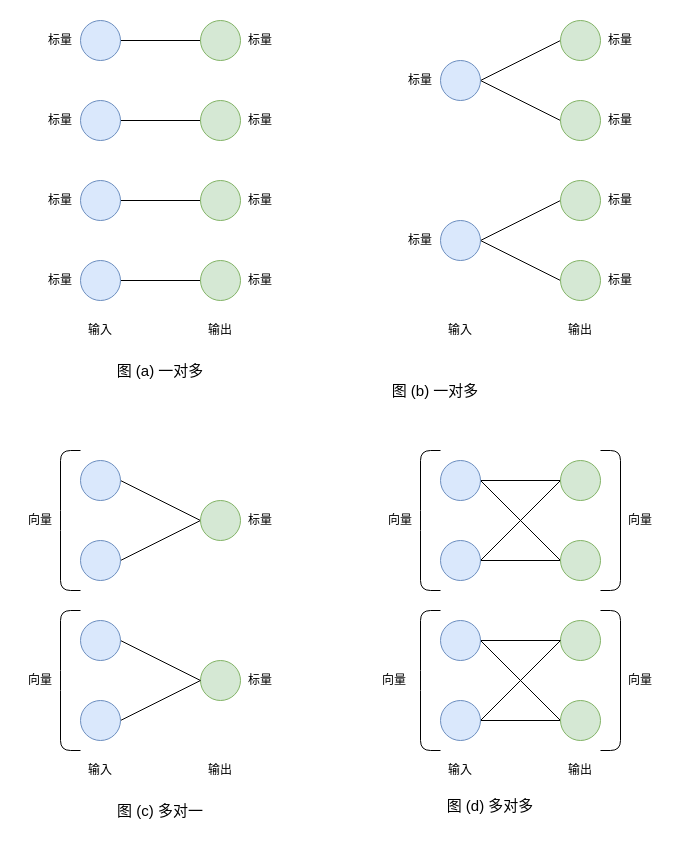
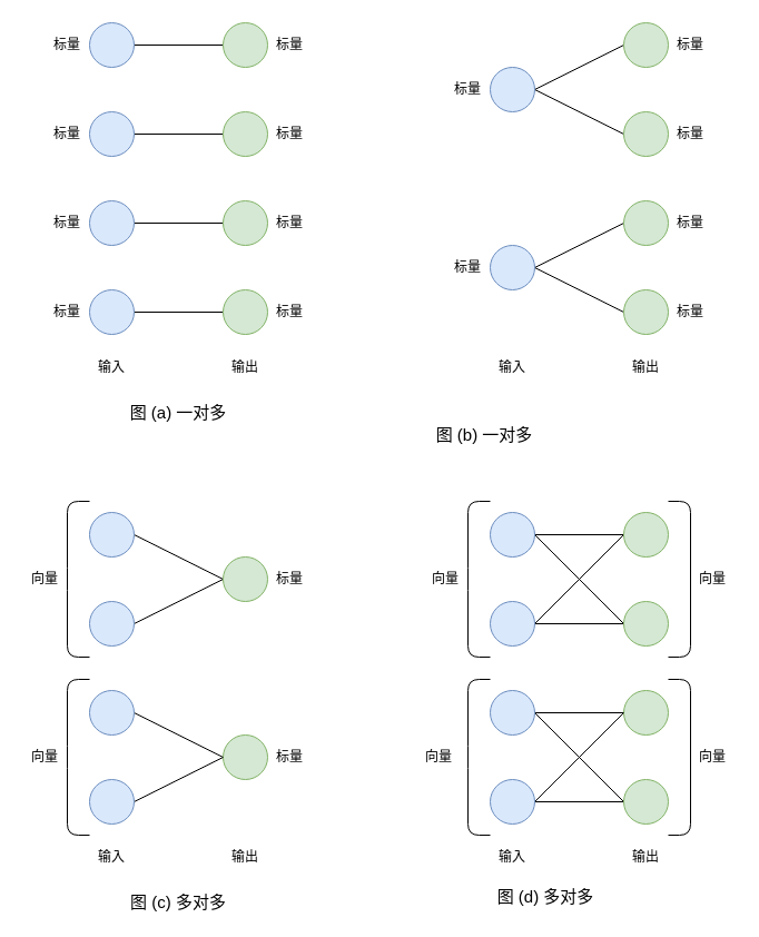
  <mxCell id="0" />
  <mxCell id="1" parent="0" />
  <mxCell id="2" style="edgeStyle=none;rounded=0;orthogonalLoop=1;jettySize=auto;html=1;exitX=1;exitY=0.5;exitDx=0;exitDy=0;entryX=0;entryY=0.5;entryDx=0;entryDy=0;endArrow=none;endFill=0;" edge="1" parent="1" source="3" target="8"><mxGeometry relative="1" as="geometry" /></mxCell>
  <mxCell id="3" value="" style="ellipse;whiteSpace=wrap;html=1;aspect=fixed;fillColor=#dae8fc;strokeColor=#6c8ebf;" vertex="1" parent="1"><mxGeometry x="80" y="20" width="40" height="40" as="geometry" /></mxCell>
  <mxCell id="4" style="edgeStyle=none;rounded=0;orthogonalLoop=1;jettySize=auto;html=1;exitX=1;exitY=0.5;exitDx=0;exitDy=0;entryX=0;entryY=0.5;entryDx=0;entryDy=0;endArrow=none;endFill=0;" edge="1" parent="1" source="5" target="9"><mxGeometry relative="1" as="geometry" /></mxCell>
  <mxCell id="5" value="" style="ellipse;whiteSpace=wrap;html=1;aspect=fixed;fillColor=#dae8fc;strokeColor=#6c8ebf;" vertex="1" parent="1"><mxGeometry x="80" y="100" width="40" height="40" as="geometry" /></mxCell>
  <mxCell id="6" style="edgeStyle=none;rounded=0;orthogonalLoop=1;jettySize=auto;html=1;exitX=1;exitY=0.5;exitDx=0;exitDy=0;entryX=0;entryY=0.5;entryDx=0;entryDy=0;endArrow=none;endFill=0;" edge="1" parent="1" source="7" target="10"><mxGeometry relative="1" as="geometry" /></mxCell>
  <mxCell id="7" value="" style="ellipse;whiteSpace=wrap;html=1;aspect=fixed;fillColor=#dae8fc;strokeColor=#6c8ebf;" vertex="1" parent="1"><mxGeometry x="80" y="180" width="40" height="40" as="geometry" /></mxCell>
  <mxCell id="8" value="" style="ellipse;whiteSpace=wrap;html=1;aspect=fixed;fillColor=#d5e8d4;strokeColor=#82b366;" vertex="1" parent="1"><mxGeometry x="200" y="20" width="40" height="40" as="geometry" /></mxCell>
  <mxCell id="9" value="" style="ellipse;whiteSpace=wrap;html=1;aspect=fixed;fillColor=#d5e8d4;strokeColor=#82b366;" vertex="1" parent="1"><mxGeometry x="200" y="100" width="40" height="40" as="geometry" /></mxCell>
  <mxCell id="10" value="" style="ellipse;whiteSpace=wrap;html=1;aspect=fixed;fillColor=#d5e8d4;strokeColor=#82b366;" vertex="1" parent="1"><mxGeometry x="200" y="180" width="40" height="40" as="geometry" /></mxCell>
  <mxCell id="11" style="edgeStyle=none;rounded=0;orthogonalLoop=1;jettySize=auto;html=1;exitX=1;exitY=0.5;exitDx=0;exitDy=0;entryX=0;entryY=0.5;entryDx=0;entryDy=0;endArrow=none;endFill=0;" edge="1" parent="1" source="12" target="13"><mxGeometry relative="1" as="geometry" /></mxCell>
  <mxCell id="12" value="" style="ellipse;whiteSpace=wrap;html=1;aspect=fixed;fillColor=#dae8fc;strokeColor=#6c8ebf;" vertex="1" parent="1"><mxGeometry x="80" y="260" width="40" height="40" as="geometry" /></mxCell>
  <mxCell id="13" value="" style="ellipse;whiteSpace=wrap;html=1;aspect=fixed;fillColor=#d5e8d4;strokeColor=#82b366;" vertex="1" parent="1"><mxGeometry x="200" y="260" width="40" height="40" as="geometry" /></mxCell>
  <mxCell id="14" style="edgeStyle=none;rounded=0;orthogonalLoop=1;jettySize=auto;html=1;exitX=1;exitY=0.5;exitDx=0;exitDy=0;entryX=0;entryY=0.5;entryDx=0;entryDy=0;endArrow=none;endFill=0;" edge="1" parent="1" source="16" target="20"><mxGeometry relative="1" as="geometry" /></mxCell>
  <mxCell id="15" style="edgeStyle=none;rounded=0;orthogonalLoop=1;jettySize=auto;html=1;exitX=1;exitY=0.5;exitDx=0;exitDy=0;entryX=0;entryY=0.5;entryDx=0;entryDy=0;endArrow=none;endFill=0;" edge="1" parent="1" source="16" target="21"><mxGeometry relative="1" as="geometry" /></mxCell>
  <mxCell id="16" value="" style="ellipse;whiteSpace=wrap;html=1;aspect=fixed;fillColor=#dae8fc;strokeColor=#6c8ebf;" vertex="1" parent="1"><mxGeometry x="440" y="60" width="40" height="40" as="geometry" /></mxCell>
  <mxCell id="17" style="edgeStyle=none;rounded=0;orthogonalLoop=1;jettySize=auto;html=1;exitX=1;exitY=0.5;exitDx=0;exitDy=0;entryX=0;entryY=0.5;entryDx=0;entryDy=0;endArrow=none;endFill=0;" edge="1" parent="1" source="19" target="22"><mxGeometry relative="1" as="geometry" /></mxCell>
  <mxCell id="18" style="edgeStyle=none;rounded=0;orthogonalLoop=1;jettySize=auto;html=1;exitX=1;exitY=0.5;exitDx=0;exitDy=0;entryX=0;entryY=0.5;entryDx=0;entryDy=0;endArrow=none;endFill=0;" edge="1" parent="1" source="19" target="23"><mxGeometry relative="1" as="geometry" /></mxCell>
  <mxCell id="19" value="" style="ellipse;whiteSpace=wrap;html=1;aspect=fixed;fillColor=#dae8fc;strokeColor=#6c8ebf;" vertex="1" parent="1"><mxGeometry x="440" y="220" width="40" height="40" as="geometry" /></mxCell>
  <mxCell id="20" value="" style="ellipse;whiteSpace=wrap;html=1;aspect=fixed;fillColor=#d5e8d4;strokeColor=#82b366;" vertex="1" parent="1"><mxGeometry x="560" y="20" width="40" height="40" as="geometry" /></mxCell>
  <mxCell id="21" value="" style="ellipse;whiteSpace=wrap;html=1;aspect=fixed;fillColor=#d5e8d4;strokeColor=#82b366;" vertex="1" parent="1"><mxGeometry x="560" y="100" width="40" height="40" as="geometry" /></mxCell>
  <mxCell id="22" value="" style="ellipse;whiteSpace=wrap;html=1;aspect=fixed;fillColor=#d5e8d4;strokeColor=#82b366;" vertex="1" parent="1"><mxGeometry x="560" y="180" width="40" height="40" as="geometry" /></mxCell>
  <mxCell id="23" value="" style="ellipse;whiteSpace=wrap;html=1;aspect=fixed;fillColor=#d5e8d4;strokeColor=#82b366;" vertex="1" parent="1"><mxGeometry x="560" y="260" width="40" height="40" as="geometry" /></mxCell>
  <mxCell id="24" style="edgeStyle=none;rounded=0;orthogonalLoop=1;jettySize=auto;html=1;exitX=1;exitY=0.5;exitDx=0;exitDy=0;entryX=0;entryY=0.5;entryDx=0;entryDy=0;endArrow=none;endFill=0;" edge="1" parent="1" source="25" target="30"><mxGeometry relative="1" as="geometry" /></mxCell>
  <mxCell id="25" value="" style="ellipse;whiteSpace=wrap;html=1;aspect=fixed;fillColor=#dae8fc;strokeColor=#6c8ebf;" vertex="1" parent="1"><mxGeometry x="80" y="460" width="40" height="40" as="geometry" /></mxCell>
  <mxCell id="26" style="edgeStyle=none;rounded=0;orthogonalLoop=1;jettySize=auto;html=1;exitX=1;exitY=0.5;exitDx=0;exitDy=0;entryX=0;entryY=0.5;entryDx=0;entryDy=0;endArrow=none;endFill=0;" edge="1" parent="1" source="27" target="30"><mxGeometry relative="1" as="geometry" /></mxCell>
  <mxCell id="27" value="" style="ellipse;whiteSpace=wrap;html=1;aspect=fixed;fillColor=#dae8fc;strokeColor=#6c8ebf;" vertex="1" parent="1"><mxGeometry x="80" y="540" width="40" height="40" as="geometry" /></mxCell>
  <mxCell id="28" style="edgeStyle=none;rounded=0;orthogonalLoop=1;jettySize=auto;html=1;exitX=1;exitY=0.5;exitDx=0;exitDy=0;entryX=0;entryY=0.5;entryDx=0;entryDy=0;endArrow=none;endFill=0;" edge="1" parent="1" source="29" target="31"><mxGeometry relative="1" as="geometry" /></mxCell>
  <mxCell id="29" value="" style="ellipse;whiteSpace=wrap;html=1;aspect=fixed;fillColor=#dae8fc;strokeColor=#6c8ebf;" vertex="1" parent="1"><mxGeometry x="80" y="620" width="40" height="40" as="geometry" /></mxCell>
  <mxCell id="30" value="" style="ellipse;whiteSpace=wrap;html=1;aspect=fixed;fillColor=#d5e8d4;strokeColor=#82b366;" vertex="1" parent="1"><mxGeometry x="200" y="500" width="40" height="40" as="geometry" /></mxCell>
  <mxCell id="31" value="" style="ellipse;whiteSpace=wrap;html=1;aspect=fixed;fillColor=#d5e8d4;strokeColor=#82b366;" vertex="1" parent="1"><mxGeometry x="200" y="660" width="40" height="40" as="geometry" /></mxCell>
  <mxCell id="32" style="edgeStyle=none;rounded=0;orthogonalLoop=1;jettySize=auto;html=1;exitX=1;exitY=0.5;exitDx=0;exitDy=0;entryX=0;entryY=0.5;entryDx=0;entryDy=0;endArrow=none;endFill=0;" edge="1" parent="1" source="33" target="31"><mxGeometry relative="1" as="geometry" /></mxCell>
  <mxCell id="33" value="" style="ellipse;whiteSpace=wrap;html=1;aspect=fixed;fillColor=#dae8fc;strokeColor=#6c8ebf;" vertex="1" parent="1"><mxGeometry x="80" y="700" width="40" height="40" as="geometry" /></mxCell>
  <mxCell id="34" style="edgeStyle=none;rounded=0;orthogonalLoop=1;jettySize=auto;html=1;exitX=1;exitY=0.5;exitDx=0;exitDy=0;entryX=0;entryY=0.5;entryDx=0;entryDy=0;endArrow=none;endFill=0;" edge="1" parent="1" source="36" target="43"><mxGeometry relative="1" as="geometry" /></mxCell>
  <mxCell id="35" style="edgeStyle=none;rounded=0;orthogonalLoop=1;jettySize=auto;html=1;exitX=1;exitY=0.5;exitDx=0;exitDy=0;entryX=0;entryY=0.5;entryDx=0;entryDy=0;endArrow=none;endFill=0;" edge="1" parent="1" source="36" target="44"><mxGeometry relative="1" as="geometry" /></mxCell>
  <mxCell id="36" value="" style="ellipse;whiteSpace=wrap;html=1;aspect=fixed;fillColor=#dae8fc;strokeColor=#6c8ebf;" vertex="1" parent="1"><mxGeometry x="440" y="460" width="40" height="40" as="geometry" /></mxCell>
  <mxCell id="37" style="edgeStyle=none;rounded=0;orthogonalLoop=1;jettySize=auto;html=1;exitX=1;exitY=0.5;exitDx=0;exitDy=0;entryX=0;entryY=0.5;entryDx=0;entryDy=0;endArrow=none;endFill=0;" edge="1" parent="1" source="39" target="44"><mxGeometry relative="1" as="geometry" /></mxCell>
  <mxCell id="38" style="edgeStyle=none;rounded=0;orthogonalLoop=1;jettySize=auto;html=1;exitX=1;exitY=0.5;exitDx=0;exitDy=0;entryX=0;entryY=0.5;entryDx=0;entryDy=0;endArrow=none;endFill=0;" edge="1" parent="1" source="39" target="43"><mxGeometry relative="1" as="geometry" /></mxCell>
  <mxCell id="39" value="" style="ellipse;whiteSpace=wrap;html=1;aspect=fixed;fillColor=#dae8fc;strokeColor=#6c8ebf;" vertex="1" parent="1"><mxGeometry x="440" y="540" width="40" height="40" as="geometry" /></mxCell>
  <mxCell id="40" style="edgeStyle=none;rounded=0;orthogonalLoop=1;jettySize=auto;html=1;exitX=1;exitY=0.5;exitDx=0;exitDy=0;entryX=0;entryY=0.5;entryDx=0;entryDy=0;endArrow=none;endFill=0;" edge="1" parent="1" source="42" target="45"><mxGeometry relative="1" as="geometry" /></mxCell>
  <mxCell id="41" style="edgeStyle=none;rounded=0;orthogonalLoop=1;jettySize=auto;html=1;exitX=1;exitY=0.5;exitDx=0;exitDy=0;entryX=0;entryY=0.5;entryDx=0;entryDy=0;endArrow=none;endFill=0;" edge="1" parent="1" source="42" target="49"><mxGeometry relative="1" as="geometry" /></mxCell>
  <mxCell id="42" value="" style="ellipse;whiteSpace=wrap;html=1;aspect=fixed;fillColor=#dae8fc;strokeColor=#6c8ebf;" vertex="1" parent="1"><mxGeometry x="440" y="620" width="40" height="40" as="geometry" /></mxCell>
  <mxCell id="43" value="" style="ellipse;whiteSpace=wrap;html=1;aspect=fixed;fillColor=#d5e8d4;strokeColor=#82b366;" vertex="1" parent="1"><mxGeometry x="560" y="460" width="40" height="40" as="geometry" /></mxCell>
  <mxCell id="44" value="" style="ellipse;whiteSpace=wrap;html=1;aspect=fixed;fillColor=#d5e8d4;strokeColor=#82b366;" vertex="1" parent="1"><mxGeometry x="560" y="540" width="40" height="40" as="geometry" /></mxCell>
  <mxCell id="45" value="" style="ellipse;whiteSpace=wrap;html=1;aspect=fixed;fillColor=#d5e8d4;strokeColor=#82b366;" vertex="1" parent="1"><mxGeometry x="560" y="620" width="40" height="40" as="geometry" /></mxCell>
  <mxCell id="46" style="edgeStyle=none;rounded=0;orthogonalLoop=1;jettySize=auto;html=1;exitX=1;exitY=0.5;exitDx=0;exitDy=0;entryX=0;entryY=0.5;entryDx=0;entryDy=0;endArrow=none;endFill=0;" edge="1" parent="1" source="48" target="49"><mxGeometry relative="1" as="geometry" /></mxCell>
  <mxCell id="47" style="edgeStyle=none;rounded=0;orthogonalLoop=1;jettySize=auto;html=1;exitX=1;exitY=0.5;exitDx=0;exitDy=0;entryX=0;entryY=0.5;entryDx=0;entryDy=0;endArrow=none;endFill=0;" edge="1" parent="1" source="48" target="45"><mxGeometry relative="1" as="geometry" /></mxCell>
  <mxCell id="48" value="" style="ellipse;whiteSpace=wrap;html=1;aspect=fixed;fillColor=#dae8fc;strokeColor=#6c8ebf;" vertex="1" parent="1"><mxGeometry x="440" y="700" width="40" height="40" as="geometry" /></mxCell>
  <mxCell id="49" value="" style="ellipse;whiteSpace=wrap;html=1;aspect=fixed;fillColor=#d5e8d4;strokeColor=#82b366;" vertex="1" parent="1"><mxGeometry x="560" y="700" width="40" height="40" as="geometry" /></mxCell>
  <mxCell id="50" value="&lt;font style=&quot;font-size: 15px&quot;&gt;图 (a) 一对多&lt;/font&gt;" style="text;html=1;strokeColor=none;fillColor=none;align=center;verticalAlign=middle;whiteSpace=wrap;rounded=0;" vertex="1" parent="1"><mxGeometry x="80" y="360" width="160" height="20" as="geometry" /></mxCell>
  <mxCell id="51" value="&lt;font style=&quot;font-size: 15px&quot;&gt;图 (b) 一对多&lt;/font&gt;" style="text;html=1;strokeColor=none;fillColor=none;align=center;verticalAlign=middle;whiteSpace=wrap;rounded=0;" vertex="1" parent="1"><mxGeometry x="355" y="380" width="160" height="20" as="geometry" /></mxCell>
- <mxCell id="52" value="&lt;font style=&quot;font-size: 15px&quot;&gt;图 (c) 多对一&lt;/font&gt;" style="text;html=1;strokeColor=none;fillColor=none;align=center;verticalAlign=middle;whiteSpace=wrap;rounded=0;" vertex="1" parent="1"><mxGeometry x="80" y="800" width="160" height="20" as="geometry" /></mxCell>
+ <mxCell id="52" value="&lt;font style=&quot;font-size: 15px&quot;&gt;图 (c) 多对多&lt;/font&gt;" style="text;html=1;strokeColor=none;fillColor=none;align=center;verticalAlign=middle;whiteSpace=wrap;rounded=0;" vertex="1" parent="1"><mxGeometry x="80" y="800" width="160" height="20" as="geometry" /></mxCell>
  <mxCell id="53" value="&lt;font style=&quot;font-size: 15px&quot;&gt;图 (d) 多对多&lt;/font&gt;" style="text;html=1;strokeColor=none;fillColor=none;align=center;verticalAlign=middle;whiteSpace=wrap;rounded=0;" vertex="1" parent="1"><mxGeometry x="410" y="795" width="160" height="20" as="geometry" /></mxCell>
  <mxCell id="54" value="" style="endArrow=none;html=1;" edge="1" parent="1"><mxGeometry width="50" height="50" relative="1" as="geometry"><mxPoint x="80" y="590" as="sourcePoint" /><mxPoint x="80" y="450" as="targetPoint" /><Array as="points"><mxPoint x="60" y="590" /><mxPoint x="60" y="520" /><mxPoint x="60" y="450" /></Array></mxGeometry></mxCell>
  <mxCell id="55" value="" style="endArrow=none;html=1;" edge="1" parent="1"><mxGeometry width="50" height="50" relative="1" as="geometry"><mxPoint x="80" y="750" as="sourcePoint" /><mxPoint x="80" y="610" as="targetPoint" /><Array as="points"><mxPoint x="60" y="750" /><mxPoint x="60" y="680" /><mxPoint x="60" y="610" /></Array></mxGeometry></mxCell>
  <mxCell id="56" value="向量" style="text;html=1;strokeColor=none;fillColor=none;align=center;verticalAlign=middle;whiteSpace=wrap;rounded=0;" vertex="1" parent="1"><mxGeometry x="20" y="510" width="40" height="20" as="geometry" /></mxCell>
  <mxCell id="57" value="向量" style="text;html=1;strokeColor=none;fillColor=none;align=center;verticalAlign=middle;whiteSpace=wrap;rounded=0;" vertex="1" parent="1"><mxGeometry x="20" y="670" width="40" height="20" as="geometry" /></mxCell>
  <mxCell id="58" value="标量" style="text;html=1;strokeColor=none;fillColor=none;align=center;verticalAlign=middle;whiteSpace=wrap;rounded=0;" vertex="1" parent="1"><mxGeometry x="240" y="510" width="40" height="20" as="geometry" /></mxCell>
  <mxCell id="59" value="标量" style="text;html=1;strokeColor=none;fillColor=none;align=center;verticalAlign=middle;whiteSpace=wrap;rounded=0;" vertex="1" parent="1"><mxGeometry x="240" y="670" width="40" height="20" as="geometry" /></mxCell>
  <mxCell id="60" value="" style="endArrow=none;html=1;" edge="1" parent="1"><mxGeometry width="50" height="50" relative="1" as="geometry"><mxPoint x="440" y="590" as="sourcePoint" /><mxPoint x="440" y="450" as="targetPoint" /><Array as="points"><mxPoint x="420" y="590" /><mxPoint x="420" y="520" /><mxPoint x="420" y="450" /></Array></mxGeometry></mxCell>
  <mxCell id="61" value="" style="endArrow=none;html=1;" edge="1" parent="1"><mxGeometry width="50" height="50" relative="1" as="geometry"><mxPoint x="440" y="750" as="sourcePoint" /><mxPoint x="440" y="610" as="targetPoint" /><Array as="points"><mxPoint x="420" y="750" /><mxPoint x="420" y="680" /><mxPoint x="420" y="610" /></Array></mxGeometry></mxCell>
  <mxCell id="62" value="向量" style="text;html=1;strokeColor=none;fillColor=none;align=center;verticalAlign=middle;whiteSpace=wrap;rounded=0;" vertex="1" parent="1"><mxGeometry x="380" y="510" width="40" height="20" as="geometry" /></mxCell>
  <mxCell id="63" value="向量" style="text;html=1;strokeColor=none;fillColor=none;align=center;verticalAlign=middle;whiteSpace=wrap;rounded=0;" vertex="1" parent="1"><mxGeometry x="373.5" y="670" width="40" height="20" as="geometry" /></mxCell>
  <mxCell id="64" value="向量" style="text;html=1;strokeColor=none;fillColor=none;align=center;verticalAlign=middle;whiteSpace=wrap;rounded=0;" vertex="1" parent="1"><mxGeometry x="620" y="510" width="40" height="20" as="geometry" /></mxCell>
  <mxCell id="65" value="" style="endArrow=none;html=1;" edge="1" parent="1"><mxGeometry width="50" height="50" relative="1" as="geometry"><mxPoint x="600" y="590" as="sourcePoint" /><mxPoint x="600" y="450" as="targetPoint" /><Array as="points"><mxPoint x="620" y="590" /><mxPoint x="620" y="450" /></Array></mxGeometry></mxCell>
  <mxCell id="66" value="向量" style="text;html=1;strokeColor=none;fillColor=none;align=center;verticalAlign=middle;whiteSpace=wrap;rounded=0;" vertex="1" parent="1"><mxGeometry x="620" y="670" width="40" height="20" as="geometry" /></mxCell>
  <mxCell id="67" value="" style="endArrow=none;html=1;" edge="1" parent="1"><mxGeometry width="50" height="50" relative="1" as="geometry"><mxPoint x="600" y="750" as="sourcePoint" /><mxPoint x="600" y="610" as="targetPoint" /><Array as="points"><mxPoint x="620" y="750" /><mxPoint x="620" y="610" /></Array></mxGeometry></mxCell>
  <mxCell id="68" value="标量" style="text;html=1;strokeColor=none;fillColor=none;align=center;verticalAlign=middle;whiteSpace=wrap;rounded=0;" vertex="1" parent="1"><mxGeometry x="240" y="270" width="40" height="20" as="geometry" /></mxCell>
  <mxCell id="69" value="标量" style="text;html=1;strokeColor=none;fillColor=none;align=center;verticalAlign=middle;whiteSpace=wrap;rounded=0;" vertex="1" parent="1"><mxGeometry x="240" y="190" width="40" height="20" as="geometry" /></mxCell>
  <mxCell id="70" value="标量" style="text;html=1;strokeColor=none;fillColor=none;align=center;verticalAlign=middle;whiteSpace=wrap;rounded=0;" vertex="1" parent="1"><mxGeometry x="240" y="110" width="40" height="20" as="geometry" /></mxCell>
  <mxCell id="71" value="标量" style="text;html=1;strokeColor=none;fillColor=none;align=center;verticalAlign=middle;whiteSpace=wrap;rounded=0;" vertex="1" parent="1"><mxGeometry x="240" y="30" width="40" height="20" as="geometry" /></mxCell>
  <mxCell id="72" value="标量" style="text;html=1;strokeColor=none;fillColor=none;align=center;verticalAlign=middle;whiteSpace=wrap;rounded=0;" vertex="1" parent="1"><mxGeometry x="40" y="270" width="40" height="20" as="geometry" /></mxCell>
  <mxCell id="73" value="标量" style="text;html=1;strokeColor=none;fillColor=none;align=center;verticalAlign=middle;whiteSpace=wrap;rounded=0;" vertex="1" parent="1"><mxGeometry x="40" y="190" width="40" height="20" as="geometry" /></mxCell>
  <mxCell id="74" value="标量" style="text;html=1;strokeColor=none;fillColor=none;align=center;verticalAlign=middle;whiteSpace=wrap;rounded=0;" vertex="1" parent="1"><mxGeometry x="40" y="110" width="40" height="20" as="geometry" /></mxCell>
  <mxCell id="75" value="标量" style="text;html=1;strokeColor=none;fillColor=none;align=center;verticalAlign=middle;whiteSpace=wrap;rounded=0;" vertex="1" parent="1"><mxGeometry x="40" y="30" width="40" height="20" as="geometry" /></mxCell>
  <mxCell id="76" value="标量" style="text;html=1;strokeColor=none;fillColor=none;align=center;verticalAlign=middle;whiteSpace=wrap;rounded=0;" vertex="1" parent="1"><mxGeometry x="600" y="270" width="40" height="20" as="geometry" /></mxCell>
  <mxCell id="77" value="标量" style="text;html=1;strokeColor=none;fillColor=none;align=center;verticalAlign=middle;whiteSpace=wrap;rounded=0;" vertex="1" parent="1"><mxGeometry x="600" y="190" width="40" height="20" as="geometry" /></mxCell>
  <mxCell id="78" value="标量" style="text;html=1;strokeColor=none;fillColor=none;align=center;verticalAlign=middle;whiteSpace=wrap;rounded=0;" vertex="1" parent="1"><mxGeometry x="600" y="110" width="40" height="20" as="geometry" /></mxCell>
  <mxCell id="79" value="标量" style="text;html=1;strokeColor=none;fillColor=none;align=center;verticalAlign=middle;whiteSpace=wrap;rounded=0;" vertex="1" parent="1"><mxGeometry x="600" y="30" width="40" height="20" as="geometry" /></mxCell>
  <mxCell id="80" value="标量" style="text;html=1;strokeColor=none;fillColor=none;align=center;verticalAlign=middle;whiteSpace=wrap;rounded=0;" vertex="1" parent="1"><mxGeometry x="400" y="70" width="40" height="20" as="geometry" /></mxCell>
  <mxCell id="81" value="标量" style="text;html=1;strokeColor=none;fillColor=none;align=center;verticalAlign=middle;whiteSpace=wrap;rounded=0;" vertex="1" parent="1"><mxGeometry x="400" y="230" width="40" height="20" as="geometry" /></mxCell>
  <mxCell id="82" value="输出" style="text;html=1;strokeColor=none;fillColor=none;align=center;verticalAlign=middle;whiteSpace=wrap;rounded=0;" vertex="1" parent="1"><mxGeometry x="200" y="320" width="40" height="20" as="geometry" /></mxCell>
  <mxCell id="83" value="输入" style="text;html=1;strokeColor=none;fillColor=none;align=center;verticalAlign=middle;whiteSpace=wrap;rounded=0;" vertex="1" parent="1"><mxGeometry x="80" y="320" width="40" height="20" as="geometry" /></mxCell>
  <mxCell id="84" value="输出" style="text;html=1;strokeColor=none;fillColor=none;align=center;verticalAlign=middle;whiteSpace=wrap;rounded=0;" vertex="1" parent="1"><mxGeometry x="560" y="320" width="40" height="20" as="geometry" /></mxCell>
  <mxCell id="85" value="输入" style="text;html=1;strokeColor=none;fillColor=none;align=center;verticalAlign=middle;whiteSpace=wrap;rounded=0;" vertex="1" parent="1"><mxGeometry x="440" y="320" width="40" height="20" as="geometry" /></mxCell>
  <mxCell id="86" value="输出" style="text;html=1;strokeColor=none;fillColor=none;align=center;verticalAlign=middle;whiteSpace=wrap;rounded=0;" vertex="1" parent="1"><mxGeometry x="200" y="760" width="40" height="20" as="geometry" /></mxCell>
  <mxCell id="87" value="输入" style="text;html=1;strokeColor=none;fillColor=none;align=center;verticalAlign=middle;whiteSpace=wrap;rounded=0;" vertex="1" parent="1"><mxGeometry x="80" y="760" width="40" height="20" as="geometry" /></mxCell>
  <mxCell id="88" value="输出" style="text;html=1;strokeColor=none;fillColor=none;align=center;verticalAlign=middle;whiteSpace=wrap;rounded=0;" vertex="1" parent="1"><mxGeometry x="560" y="760" width="40" height="20" as="geometry" /></mxCell>
  <mxCell id="89" value="输入" style="text;html=1;strokeColor=none;fillColor=none;align=center;verticalAlign=middle;whiteSpace=wrap;rounded=0;" vertex="1" parent="1"><mxGeometry x="440" y="760" width="40" height="20" as="geometry" /></mxCell>
